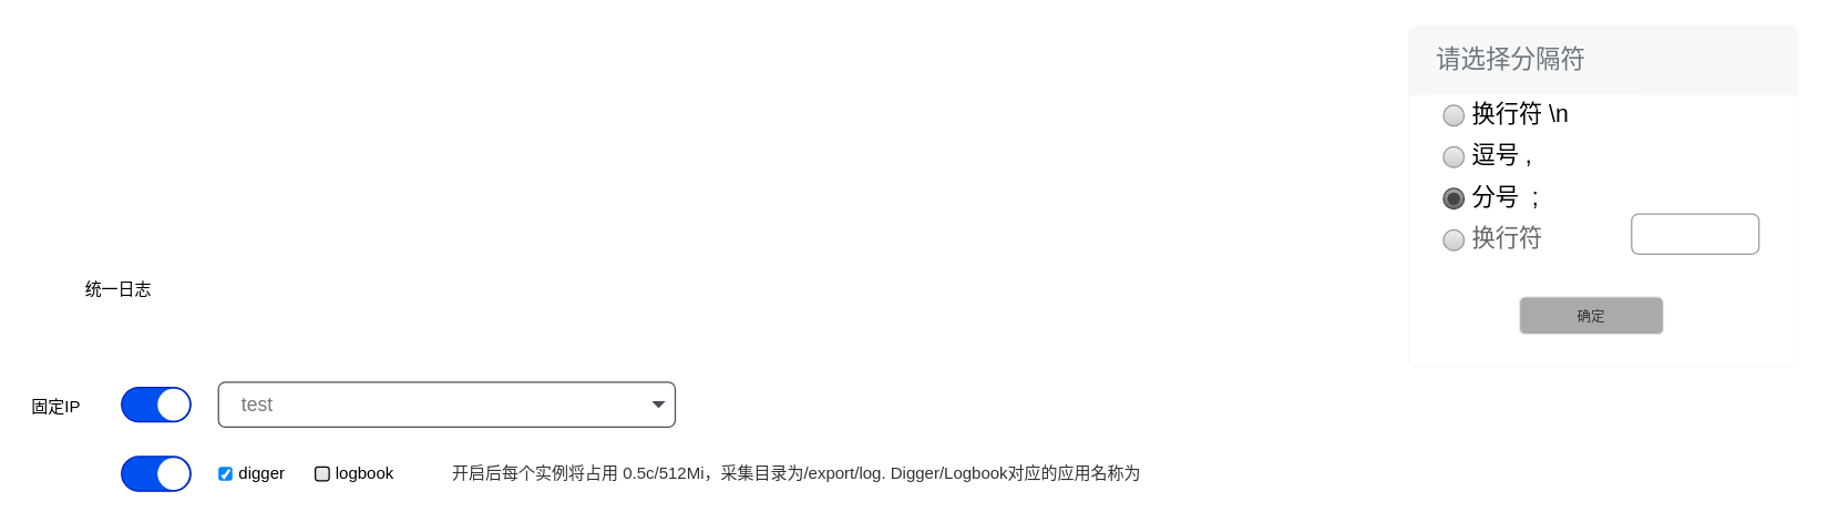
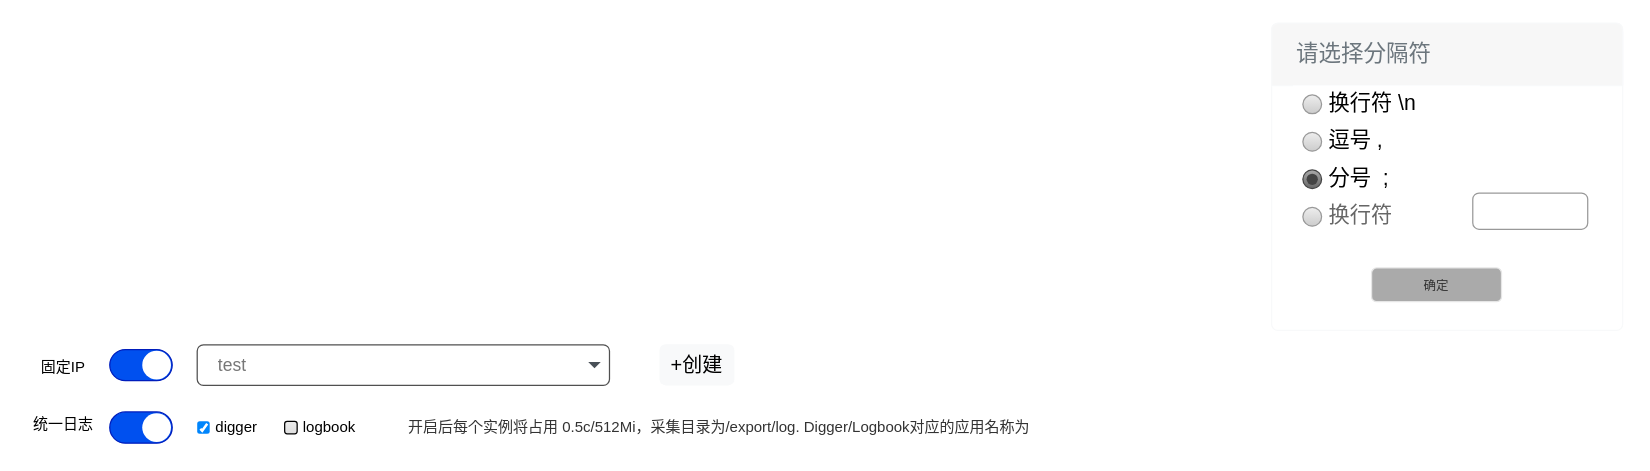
  <mxCell id="0" />
  <mxCell id="1" parent="0" />
  <mxCell id="2" value="" style="html=1;shadow=0;dashed=0;shape=mxgraph.bootstrap.rrect;rSize=5;strokeColor=#F8F9FA;html=1;whiteSpace=wrap;fillColor=#ffffff;fontColor=#212529;verticalAlign=bottom;align=left;spacing=20;spacingBottom=0;fontSize=14;" vertex="1" parent="1"><mxGeometry x="1017" y="20" width="281" height="244" as="geometry" /></mxCell>
  <mxCell id="3" value="请选择分隔符" style="html=1;shadow=0;dashed=0;shape=mxgraph.bootstrap.topButton;rSize=5;perimeter=none;whiteSpace=wrap;fillColor=#F7F7F7;strokeColor=#F8F9FA;fontColor=#6C767D;resizeWidth=1;fontSize=18;align=left;spacing=20;" vertex="1" parent="2"><mxGeometry width="281" height="50" relative="1" as="geometry"><mxPoint y="-2" as="offset" /></mxGeometry></mxCell>
  <mxCell id="4" value="确定" style="rounded=1;html=1;shadow=0;dashed=0;whiteSpace=wrap;fontSize=10;fillColor=#aaaaaa;align=center;strokeColor=#E6E6E6;fontColor=#333333;" vertex="1" parent="2"><mxGeometry x="80" y="194" width="104" height="27" as="geometry" /></mxCell>
  <mxCell id="5" value="" style="html=1;verticalLabelPosition=bottom;labelBackgroundColor=#ffffff;verticalAlign=top;shadow=0;dashed=0;strokeWidth=1;shape=mxgraph.ios7ui.onOffButton;buttonState=on;strokeColor=#001DBC;strokeColor2=#aaaaaa;fillColor=#0050ef;fillColor2=#ffffff;fontColor=#ffffff;" vertex="1" parent="1"><mxGeometry x="87" y="329.25" width="43.5" height="25" as="geometry" /></mxCell>
  <mxCell id="6" value="" style="html=1;verticalLabelPosition=bottom;labelBackgroundColor=#ffffff;verticalAlign=top;shadow=0;dashed=0;strokeWidth=1;shape=mxgraph.ios7ui.onOffButton;buttonState=on;strokeColor=#001DBC;strokeColor2=#aaaaaa;fillColor=#0050ef;fillColor2=#ffffff;fontColor=#ffffff;" vertex="1" parent="1"><mxGeometry x="87" y="279.25" width="43.5" height="25" as="geometry" /></mxCell>
  <mxCell id="7" value="test" style="html=1;shadow=0;dashed=0;shape=mxgraph.bootstrap.rrect;rSize=5;strokeColor=#505050;strokeWidth=1;fillColor=#ffffff;fontColor=#777777;whiteSpace=wrap;align=left;verticalAlign=middle;fontStyle=0;fontSize=14;spacingRight=0;spacing=17;" vertex="1" parent="1"><mxGeometry x="157" y="275.5" width="330" height="32.5" as="geometry" /></mxCell>
  <mxCell id="8" value="" style="shape=triangle;direction=south;fillColor=#495057;strokeColor=none;perimeter=none;" vertex="1" parent="7"><mxGeometry x="1" y="0.5" width="10" height="5" relative="1" as="geometry"><mxPoint x="-17" y="-2.5" as="offset" /></mxGeometry></mxCell>
  <mxCell id="9" value="digger" style="html=1;shadow=0;dashed=0;shape=mxgraph.bootstrap.checkbox2;labelPosition=right;verticalLabelPosition=middle;align=left;verticalAlign=middle;gradientColor=#DEDEDE;fillColor=#EDEDED;checked=1;spacing=5;checkedFill=#0085FC;checkedStroke=#ffffff;fontColor=#000000;" vertex="1" parent="1"><mxGeometry x="157" y="336.75" width="10" height="10" as="geometry" /></mxCell>
  <mxCell id="10" value="logbook" style="html=1;shadow=0;dashed=0;shape=mxgraph.bootstrap.checkbox2;labelPosition=right;verticalLabelPosition=middle;align=left;verticalAlign=middle;gradientColor=#DEDEDE;fillColor=#EDEDED;checked=0;spacing=5;checkedFill=#0085FC;checkedStroke=#ffffff;fontColor=#000000;" vertex="1" parent="1"><mxGeometry x="227" y="336.75" width="10" height="10" as="geometry" /></mxCell>
+ <mxCell id="11" value="+创建" style="html=1;shadow=0;dashed=0;shape=mxgraph.bootstrap.rrect;rSize=5;strokeColor=none;strokeWidth=1;fillColor=#F8F9FA;fontColor=#000000;whiteSpace=wrap;align=center;verticalAlign=middle;spacingLeft=0;fontStyle=0;fontSize=16;spacing=5;" vertex="1" parent="1"><mxGeometry x="527" y="275" width="60" height="33" as="geometry" /></mxCell>
  <mxCell id="12" value="开启后每个实例将占用 0.5c/512Mi，采集目录为/export/log. Digger/Logbook对应的应用名称为" style="text;html=1;strokeColor=none;fillColor=none;align=center;verticalAlign=middle;whiteSpace=wrap;rounded=0;fontColor=#333333;" vertex="1" parent="1"><mxGeometry x="297" y="331.75" width="556" height="20" as="geometry" /></mxCell>
- <mxCell id="13" value="固定IP" style="text;html=1;strokeColor=none;fillColor=none;align=center;verticalAlign=middle;whiteSpace=wrap;rounded=0;fontColor=#000000;" vertex="1" parent="1"><mxGeometry x="20" y="284.25" width="40" height="20" as="geometry" /></mxCell>
- <mxCell id="14" value="统一日志" style="text;html=1;strokeColor=none;fillColor=none;align=center;verticalAlign=middle;whiteSpace=wrap;rounded=0;fontColor=#000000;" vertex="1" parent="1"><mxGeometry x="55" y="199.25" width="60" height="20" as="geometry" /></mxCell>
+ <mxCell id="13" value="固定IP" style="text;html=1;strokeColor=none;fillColor=none;align=center;verticalAlign=middle;whiteSpace=wrap;rounded=0;fontColor=#000000;" vertex="1" parent="1"><mxGeometry x="30" y="284.25" width="40" height="20" as="geometry" /></mxCell>
+ <mxCell id="14" value="统一日志" style="text;html=1;strokeColor=none;fillColor=none;align=center;verticalAlign=middle;whiteSpace=wrap;rounded=0;fontColor=#000000;" vertex="1" parent="1"><mxGeometry x="20" y="329.25" width="60" height="20" as="geometry" /></mxCell>
  <mxCell id="15" value="" style="strokeWidth=1;shadow=0;dashed=0;align=center;html=1;shape=mxgraph.mockup.forms.rrect;rSize=0;fillColor=#ffffff;recursiveResize=0;fontColor=#000000;strokeColor=none;" vertex="1" parent="1"><mxGeometry x="1034" y="68" width="150" height="120" as="geometry" /></mxCell>
  <mxCell id="16" value="&lt;font color=&quot;#000000&quot;&gt;换行符 \n&lt;/font&gt;" style="shape=ellipse;rSize=0;fillColor=#eeeeee;strokeColor=#999999;gradientColor=#cccccc;html=1;align=left;spacingLeft=4;fontSize=17;fontColor=#666666;labelPosition=right;" vertex="1" parent="15"><mxGeometry x="8" y="7.5" width="15" height="15" as="geometry" /></mxCell>
  <mxCell id="17" value="&lt;font color=&quot;#000000&quot;&gt;逗号 ,&lt;/font&gt;" style="shape=ellipse;rSize=0;fillColor=#eeeeee;strokeColor=#999999;gradientColor=#cccccc;html=1;align=left;spacingLeft=4;fontSize=17;fontColor=#666666;labelPosition=right;" vertex="1" parent="15"><mxGeometry x="8" y="37.5" width="15" height="15" as="geometry" /></mxCell>
  <mxCell id="18" value="&lt;font color=&quot;#000000&quot;&gt;分号&amp;nbsp; ;&lt;/font&gt;" style="shape=ellipse;rSize=0;fillColor=#aaaaaa;strokeColor=#444444;gradientColor=#666666;html=1;align=left;spacingLeft=4;fontSize=17;fontColor=#008cff;labelPosition=right;" vertex="1" parent="15"><mxGeometry x="8" y="67.5" width="15" height="15" as="geometry" /></mxCell>
  <mxCell id="19" value="" style="shape=ellipse;fillColor=#444444;strokeColor=none;html=1;" vertex="1" parent="18"><mxGeometry x="3" y="3" width="9" height="9" as="geometry" /></mxCell>
  <mxCell id="20" value="换行符&amp;nbsp;" style="shape=ellipse;rSize=0;fillColor=#eeeeee;strokeColor=#999999;gradientColor=#cccccc;html=1;align=left;spacingLeft=4;fontSize=17;fontColor=#666666;labelPosition=right;" vertex="1" parent="15"><mxGeometry x="8" y="97.5" width="15" height="15" as="geometry" /></mxCell>
  <mxCell id="21" value="" style="html=1;shadow=0;dashed=0;shape=mxgraph.bootstrap.rrect;rSize=5;fillColor=none;strokeColor=#999999;align=left;spacing=15;fontSize=14;fontColor=#6C767D;" vertex="1" parent="1"><mxGeometry x="1178" y="154" width="92" height="29" as="geometry" /></mxCell>
